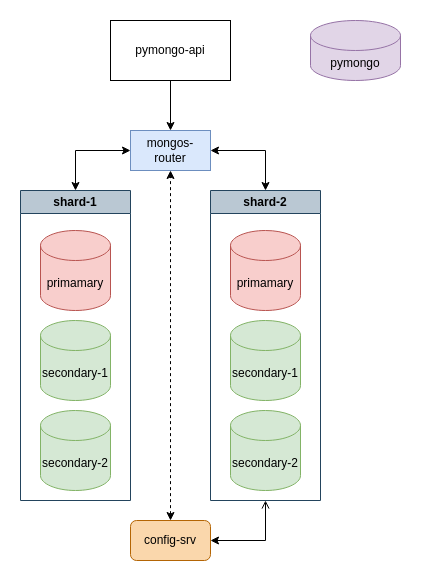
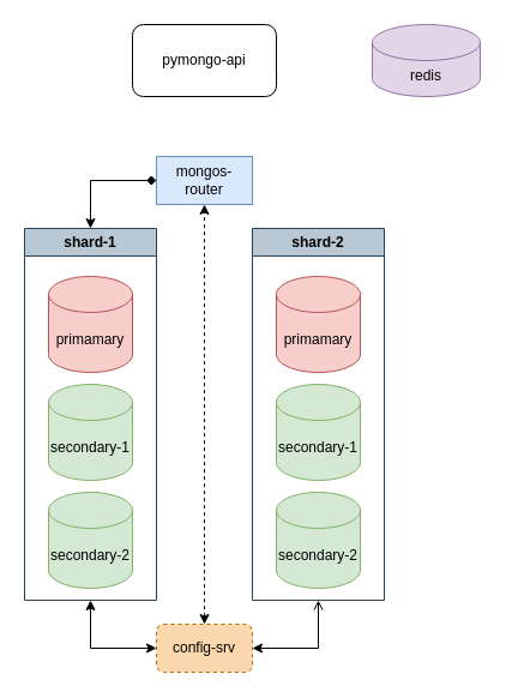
  <mxCell id="0" />
  <mxCell id="1" parent="0" />
- <mxCell id="2" style="edgeStyle=orthogonalEdgeStyle;rounded=0;orthogonalLoop=1;jettySize=auto;html=1;" parent="1" source="3" target="12" edge="1"><mxGeometry relative="1" as="geometry" /></mxCell>
- <mxCell id="3" value="pymongo-api" style="whiteSpace=wrap;html=1;rounded=0;" parent="1" vertex="1"><mxGeometry x="110" y="20" width="120" height="60" as="geometry" /></mxCell>
+ <mxCell id="3" value="pymongo-api" style="rounded=1;whiteSpace=wrap;html=1;" parent="1" vertex="1"><mxGeometry x="110" y="20" width="120" height="60" as="geometry" /></mxCell>
  <mxCell id="4" value="shard-1" style="swimlane;whiteSpace=wrap;html=1;fillColor=#bac8d3;strokeColor=#23445d;" parent="1" vertex="1"><mxGeometry x="20" y="190" width="110" height="310" as="geometry"><mxRectangle x="110" y="200" width="140" height="30" as="alternateBounds" /></mxGeometry></mxCell>
  <mxCell id="5" value="primamary" style="shape=cylinder3;whiteSpace=wrap;html=1;boundedLbl=1;backgroundOutline=1;size=15;fillColor=#f8cecc;strokeColor=#b85450;" parent="4" vertex="1"><mxGeometry x="20" y="40" width="70" height="80" as="geometry" /></mxCell>
  <mxCell id="6" value="secondary-1" style="shape=cylinder3;whiteSpace=wrap;html=1;boundedLbl=1;backgroundOutline=1;size=15;fillColor=#d5e8d4;strokeColor=#82b366;" parent="4" vertex="1"><mxGeometry x="20" y="130" width="70" height="80" as="geometry" /></mxCell>
  <mxCell id="7" value="secondary-2" style="shape=cylinder3;whiteSpace=wrap;html=1;boundedLbl=1;backgroundOutline=1;size=15;fillColor=#d5e8d4;strokeColor=#82b366;" parent="4" vertex="1"><mxGeometry x="20" y="220" width="70" height="80" as="geometry" /></mxCell>
  <mxCell id="8" value="shard-2" style="swimlane;whiteSpace=wrap;html=1;fillColor=#bac8d3;strokeColor=#23445d;" parent="1" vertex="1"><mxGeometry x="210" y="190" width="110" height="310" as="geometry"><mxRectangle x="110" y="200" width="140" height="30" as="alternateBounds" /></mxGeometry></mxCell>
  <mxCell id="9" value="primamary" style="shape=cylinder3;whiteSpace=wrap;html=1;boundedLbl=1;backgroundOutline=1;size=15;fillColor=#f8cecc;strokeColor=#b85450;" parent="8" vertex="1"><mxGeometry x="20" y="40" width="70" height="80" as="geometry" /></mxCell>
  <mxCell id="10" value="secondary-1" style="shape=cylinder3;whiteSpace=wrap;html=1;boundedLbl=1;backgroundOutline=1;size=15;fillColor=#d5e8d4;strokeColor=#82b366;" parent="8" vertex="1"><mxGeometry x="20" y="130" width="70" height="80" as="geometry" /></mxCell>
  <mxCell id="11" value="secondary-2" style="shape=cylinder3;whiteSpace=wrap;html=1;boundedLbl=1;backgroundOutline=1;size=15;fillColor=#d5e8d4;strokeColor=#82b366;" parent="8" vertex="1"><mxGeometry x="20" y="220" width="70" height="80" as="geometry" /></mxCell>
  <mxCell id="12" value="mongos-router" style="whiteSpace=wrap;html=1;fillColor=#dae8fc;strokeColor=#6c8ebf;rounded=0;" parent="1" vertex="1"><mxGeometry x="130" y="130" width="80" height="40" as="geometry" /></mxCell>
- <mxCell id="13" value="" style="endArrow=classic;startArrow=classic;html=1;rounded=0;entryX=0;entryY=0.5;entryDx=0;entryDy=0;exitX=0.5;exitY=0;exitDx=0;exitDy=0;" parent="1" source="4" target="12" edge="1"><mxGeometry width="50" height="50" relative="1" as="geometry"><mxPoint x="70" y="170" as="sourcePoint" /><mxPoint x="120" y="120" as="targetPoint" /><Array as="points"><mxPoint x="75" y="150" /></Array></mxGeometry></mxCell>
- <mxCell id="14" value="" style="endArrow=classic;startArrow=classic;html=1;rounded=0;exitX=1;exitY=0.5;exitDx=0;exitDy=0;entryX=0.5;entryY=0;entryDx=0;entryDy=0;" parent="1" source="12" target="8" edge="1"><mxGeometry width="50" height="50" relative="1" as="geometry"><mxPoint x="260" y="130" as="sourcePoint" /><mxPoint x="310" y="80" as="targetPoint" /><Array as="points"><mxPoint x="265" y="150" /></Array></mxGeometry></mxCell>
+ <mxCell id="13" value="" style="endArrow=diamond;startArrow=classic;html=1;rounded=0;entryX=0;entryY=0.5;entryDx=0;entryDy=0;exitX=0.5;exitY=0;exitDx=0;exitDy=0;" parent="1" source="4" target="12" edge="1"><mxGeometry width="50" height="50" relative="1" as="geometry"><mxPoint x="70" y="170" as="sourcePoint" /><mxPoint x="120" y="120" as="targetPoint" /><Array as="points"><mxPoint x="75" y="150" /></Array></mxGeometry></mxCell>
  <mxCell id="15" value="" style="endArrow=classic;startArrow=classic;html=1;rounded=0;entryX=0.5;entryY=1;entryDx=0;entryDy=0;exitX=0.5;exitY=0;exitDx=0;exitDy=0;dashed=1;" parent="1" source="16" target="12" edge="1"><mxGeometry width="50" height="50" relative="1" as="geometry"><mxPoint x="170" y="350" as="sourcePoint" /><mxPoint x="200" y="210" as="targetPoint" /></mxGeometry></mxCell>
- <mxCell id="16" value="config-srv" style="rounded=1;whiteSpace=wrap;html=1;fillColor=#fad7ac;strokeColor=#b46504;" parent="1" vertex="1"><mxGeometry x="130" y="520" width="80" height="40" as="geometry" /></mxCell>
+ <mxCell id="16" value="config-srv" style="rounded=1;whiteSpace=wrap;html=1;fillColor=#fad7ac;strokeColor=#b46504;dashed=1;" parent="1" vertex="1"><mxGeometry x="130" y="520" width="80" height="40" as="geometry" /></mxCell>
+ <mxCell id="17" value="" style="endArrow=classic;startArrow=classic;html=1;rounded=0;entryX=0;entryY=0.5;entryDx=0;entryDy=0;exitX=0.5;exitY=1;exitDx=0;exitDy=0;" parent="1" source="4" target="16" edge="1"><mxGeometry width="50" height="50" relative="1" as="geometry"><mxPoint x="30" y="600" as="sourcePoint" /><mxPoint x="80" y="550" as="targetPoint" /><Array as="points"><mxPoint x="75" y="540" /></Array></mxGeometry></mxCell>
  <mxCell id="18" value="" style="endArrow=open;startArrow=classic;html=1;rounded=0;entryX=0.5;entryY=1;entryDx=0;entryDy=0;exitX=1;exitY=0.5;exitDx=0;exitDy=0;" parent="1" source="16" target="8" edge="1"><mxGeometry width="50" height="50" relative="1" as="geometry"><mxPoint x="270" y="610" as="sourcePoint" /><mxPoint x="320" y="560" as="targetPoint" /><Array as="points"><mxPoint x="265" y="540" /></Array></mxGeometry></mxCell>
- <mxCell id="19" value="pymongo" style="shape=cylinder3;whiteSpace=wrap;html=1;boundedLbl=1;backgroundOutline=1;size=15;fillColor=#e1d5e7;strokeColor=#9673a6;" parent="1" vertex="1"><mxGeometry x="310" y="20" width="90" height="60" as="geometry" /></mxCell>
+ <mxCell id="19" value="redis" style="shape=cylinder3;whiteSpace=wrap;html=1;boundedLbl=1;backgroundOutline=1;size=15;fillColor=#e1d5e7;strokeColor=#9673a6;" parent="1" vertex="1"><mxGeometry x="310" y="20" width="90" height="60" as="geometry" /></mxCell>
